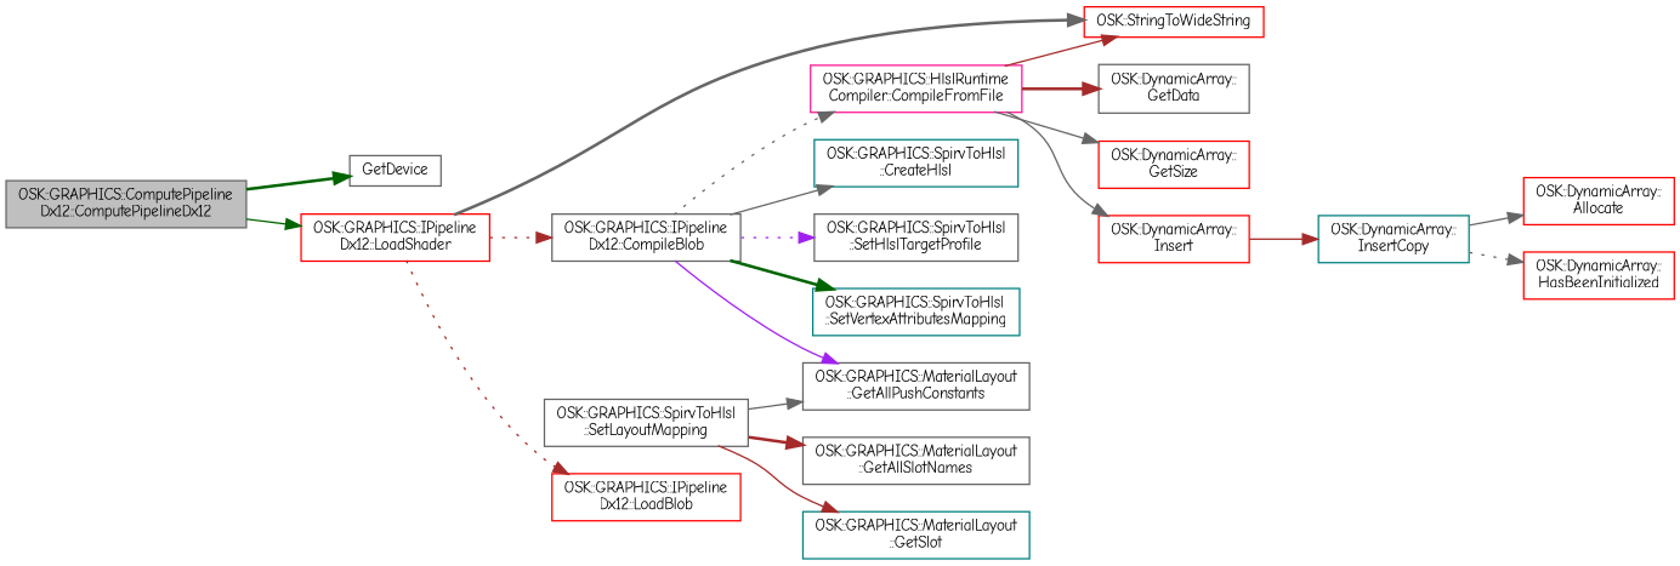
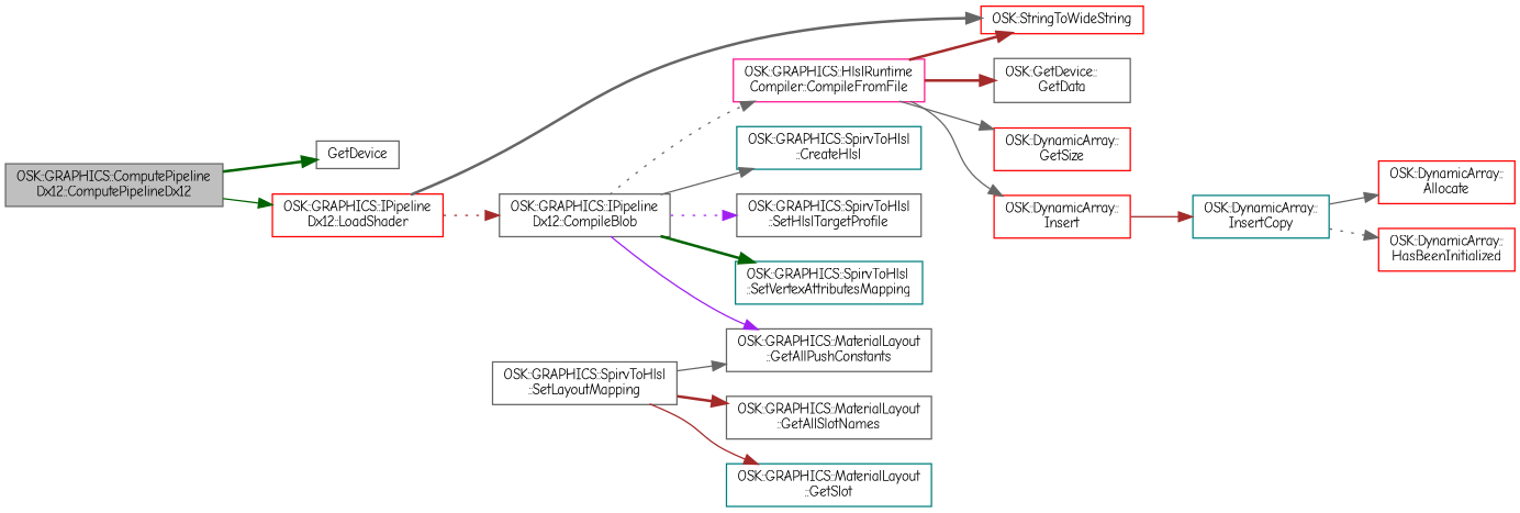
  digraph {
    fontname="Comic Neue"
    rankdir=LR
    node [color=gray40 fillcolor=white fontname="Comic Neue" fontsize=10 shape=record style=filled]
    edge [color=gray40 fontname="Comic Neue" fontsize=10 labelfontname=Helvetica labelfontsize=10 style=solid]
    n1 [fillcolor=grey75 fontcolor=black height=0.2 label="OSK::GRAPHICS::ComputePipeline\lDx12::ComputePipelineDx12" width=0.4]
    n2 [height=0.2 label=GetDevice width=0.4]
    n3 [color=red height=0.2 label="OSK::GRAPHICS::IPipeline\lDx12::LoadShader" width=0.4]
    n4 [height=0.2 label="OSK::GRAPHICS::IPipeline\lDx12::CompileBlob" width=0.4]
    n5 [color=red height=0.2 label="OSK::StringToWideString" width=0.4]
-   n6 [color=red height=0.2 label="OSK::GRAPHICS::IPipeline\lDx12::LoadBlob" width=0.4]
    n7 [color=deeppink height=0.2 label="OSK::GRAPHICS::HlslRuntime\lCompiler::CompileFromFile" width=0.4]
    n8 [color=teal height=0.2 label="OSK::GRAPHICS::SpirvToHlsl\l::CreateHlsl" width=0.4]
    n9 [height=0.2 label="OSK::GRAPHICS::SpirvToHlsl\l::SetHlslTargetProfile" width=0.4]
    n10 [color=teal height=0.2 label="OSK::GRAPHICS::SpirvToHlsl\l::SetVertexAttributesMapping" width=0.4]
    n11 [height=0.2 label="OSK::GRAPHICS::MaterialLayout\l::GetAllPushConstants" width=0.4]
-   n12 [height=0.2 label="OSK::DynamicArray::\lGetData" width=0.4]
+   n12 [height=0.2 label="OSK::GetDevice::\lGetData" width=0.4]
    n13 [color=red height=0.2 label="OSK::DynamicArray::\lGetSize" width=0.4]
    n14 [color=red height=0.2 label="OSK::DynamicArray::\lInsert" width=0.4]
    n15 [height=0.2 label="OSK::GRAPHICS::SpirvToHlsl\l::SetLayoutMapping" width=0.4]
    n16 [height=0.2 label="OSK::GRAPHICS::MaterialLayout\l::GetAllSlotNames" width=0.4]
    n17 [color=teal height=0.2 label="OSK::GRAPHICS::MaterialLayout\l::GetSlot" width=0.4]
    n18 [color=teal height=0.2 label="OSK::DynamicArray::\lInsertCopy" width=0.4]
    n19 [color=red height=0.2 label="OSK::DynamicArray::\lAllocate" width=0.4]
    n20 [color=red height=0.2 label="OSK::DynamicArray::\lHasBeenInitialized" width=0.4]
    n1 -> n2 [color=darkgreen style=bold]
    n1 -> n3 [color=darkgreen]
    n3 -> n4 [color=brown style=dotted]
    n3 -> n5 [style=bold]
-   n3 -> n6 [color=brown style=dotted]
    n4 -> n7 [style=dotted]
    n4 -> n8
    n4 -> n9 [color=purple style=dotted]
    n4 -> n10 [color=darkgreen style=bold]
    n4 -> n11 [color=purple]
-   n7 -> n5 [color=brown]
+   n7 -> n5 [color=brown style=bold]
    n7 -> n12 [color=brown style=bold]
    n7 -> n13
    n7 -> n14
    n14 -> n18 [color=brown]
    n15 -> n11
    n15 -> n16 [color=brown style=bold]
    n15 -> n17 [color=brown]
    n18 -> n19
    n18 -> n20 [style=dotted]
  }
